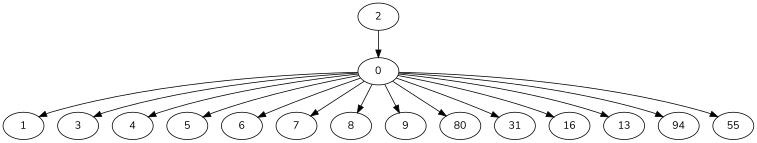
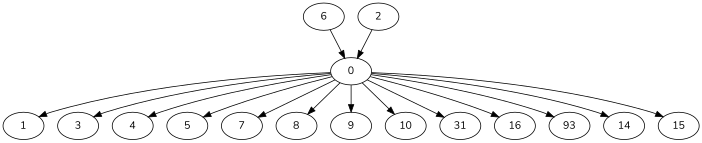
  digraph {
    fontname=Nunito
    node [Weight=70 fontname=Nunito]
    edge [Weight=3 fontname=Nunito]
    0 [Weight=50]
    1
    3
    4
    5
    6
    7
    8
    9
-   10 [label=80]
+   10
    n11 [label=31]
    n12 [label=16]
-   13
-   14 [label=94]
-   15 [label=55]
+   13 [label=93]
+   14
+   15
    2
    0 -> 1
    0 -> 3
    0 -> 4
    0 -> 5
-   0 -> 6
+   6 -> 0
    0 -> 7
    0 -> 8
    0 -> 9
    0 -> 10
    0 -> n11
    0 -> n12
    0 -> 13
    0 -> 14
    0 -> 15
    2 -> 0
  }
